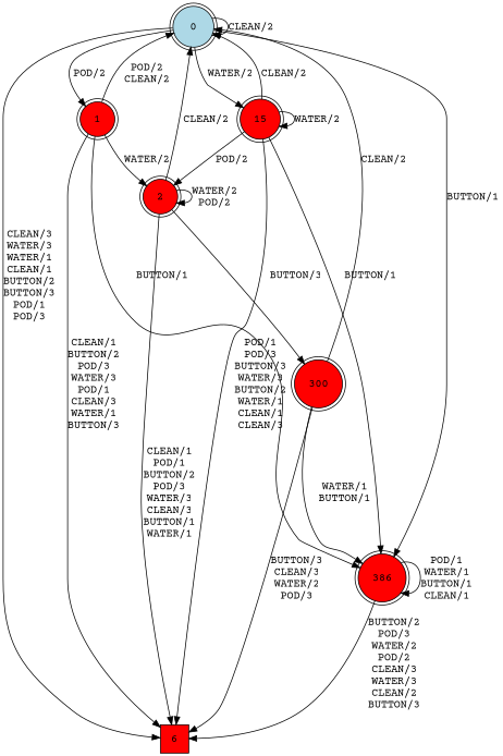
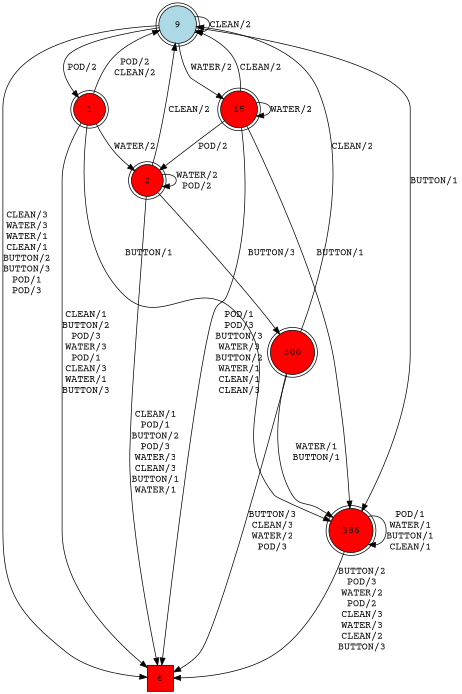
  digraph {
    rankdir=TB
    fontname="Courier Prime"
    node [fillcolor=red shape=doublecircle style=filled fontname="Courier Prime"]
    edge [fontname="Courier Prime"]
-   0 [fillcolor=lightblue isInitial=True]
+   0 [fillcolor=lightblue isInitial=True label=9]
    1
    6 [shape=square]
    15
    386
    2
    300
    0 -> 0 [label="CLEAN/2"]
    0 -> 1 [label="POD/2"]
    0 -> 6 [label="CLEAN/3\nWATER/3\nWATER/1\nCLEAN/1\nBUTTON/2\nBUTTON/3\nPOD/1\nPOD/3"]
    0 -> 15 [label="WATER/2"]
    0 -> 386 [label="BUTTON/1"]
    1 -> 0 [label="POD/2\nCLEAN/2"]
    1 -> 6 [label="CLEAN/1\nBUTTON/2\nPOD/3\nWATER/3\nPOD/1\nCLEAN/3\nWATER/1\nBUTTON/3"]
    1 -> 386 [label="BUTTON/1"]
    1 -> 2 [label="WATER/2"]
    15 -> 0 [label="CLEAN/2"]
    15 -> 6 [label="POD/1\nPOD/3\nBUTTON/3\nWATER/3\nBUTTON/2\nWATER/1\nCLEAN/1\nCLEAN/3"]
    15 -> 15 [label="WATER/2"]
    15 -> 386 [label="BUTTON/1"]
    15 -> 2 [label="POD/2"]
    386 -> 6 [label="BUTTON/2\nPOD/3\nWATER/2\nPOD/2\nCLEAN/3\nWATER/3\nCLEAN/2\nBUTTON/3"]
    386 -> 386 [label="POD/1\nWATER/1\nBUTTON/1\nCLEAN/1"]
    2 -> 0 [label="CLEAN/2"]
    2 -> 6 [label="CLEAN/1\nPOD/1\nBUTTON/2\nPOD/3\nWATER/3\nCLEAN/3\nBUTTON/1\nWATER/1"]
    2 -> 2 [label="WATER/2\nPOD/2"]
    2 -> 300 [label="BUTTON/3"]
    300 -> 0 [label="CLEAN/2"]
    300 -> 6 [label="BUTTON/3\nCLEAN/3\nWATER/2\nPOD/3"]
    300 -> 386 [label="WATER/1\nBUTTON/1"]
  }
